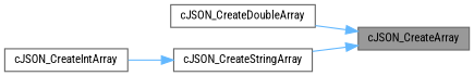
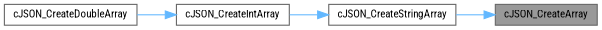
  digraph {
    fontname="Roboto Condensed"
    rankdir=RL
    node [color=grey40 fillcolor=white fontname="Roboto Condensed" fontsize=10 shape=box style=filled]
    edge [color=steelblue1 dir=back fontname="Roboto Condensed" fontsize=10 labelfontname=Helvetica labelfontsize=10 style=solid]
    n1 [color=gray40 fillcolor=grey60 fontcolor=black height=0.2 label=cJSON_CreateArray width=0.4]
    n2 [height=0.2 label=cJSON_CreateDoubleArray width=0.4]
    n3 [height=0.2 label=cJSON_CreateStringArray width=0.4]
    n4 [height=0.2 label=cJSON_CreateIntArray width=0.4]
-   n1 -> n2
+   n4 -> n2
    n1 -> n3
    n3 -> n4
  }
